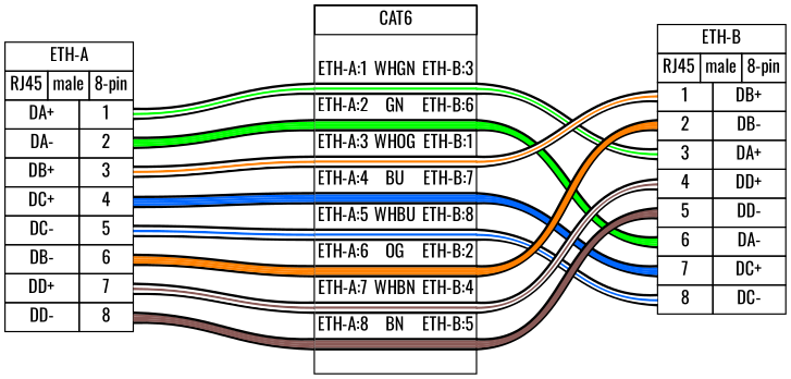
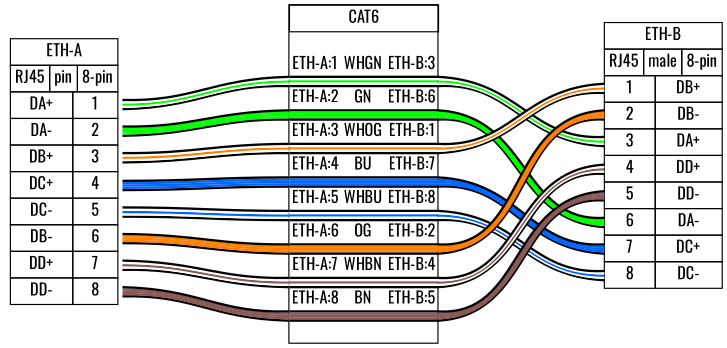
  graph {
    bgcolor=white
    fontname=Oswald
    nodesep=0.33
    rankdir=LR
    ranksep=2
    node [fillcolor=white fontname=Oswald margin=0 shape=none style=filled]
    edge [color="#000000:#ffffff:#00ff00:#ffffff:#000000" fontname=Oswald style=bold]
-   n1 [label=< <table border="0" cellspacing="0" cellpadding="0">  <tr><td>   <table border="0" cellspacing="0" cellpadding="3" cellborder="1"><tr>    <td balign="left">ETH-A</td>   </tr></table>  </td></tr>  <tr><td>   <table border="0" cellspacing="0" cellpadding="3" cellborder="1"><tr>    <td balign="left">RJ45</td>    <td balign="left">male</td>    <td balign="left">8-pin</td>   </tr></table>  </td></tr>  <tr><td>   <table border="0" cellspacing="0" cellpadding="3" cellborder="1">    <tr>     <td>DA+</td>     <td port="p1r">1</td>    </tr>    <tr>     <td>DA-</td>     <td port="p2r">2</td>    </tr>    <tr>     <td>DB+</td>     <td port="p3r">3</td>    </tr>    <tr>     <td>DC+</td>     <td port="p4r">4</td>    </tr>    <tr>     <td>DC-</td>     <td port="p5r">5</td>    </tr>    <tr>     <td>DB-</td>     <td port="p6r">6</td>    </tr>    <tr>     <td>DD+</td>     <td port="p7r">7</td>    </tr>    <tr>     <td>DD-</td>     <td port="p8r">8</td>    </tr>   </table>  </td></tr> </table> >]
+   n1 [label=< <table border="0" cellspacing="0" cellpadding="0">  <tr><td>   <table border="0" cellspacing="0" cellpadding="3" cellborder="1"><tr>    <td balign="left">ETH-A</td>   </tr></table>  </td></tr>  <tr><td>   <table border="0" cellspacing="0" cellpadding="3" cellborder="1"><tr>    <td balign="left">RJ45</td>    <td balign="left">pin</td>    <td balign="left">8-pin</td>   </tr></table>  </td></tr>  <tr><td>   <table border="0" cellspacing="0" cellpadding="3" cellborder="1">    <tr>     <td>DA+</td>     <td port="p1r">1</td>    </tr>    <tr>     <td>DA-</td>     <td port="p2r">2</td>    </tr>    <tr>     <td>DB+</td>     <td port="p3r">3</td>    </tr>    <tr>     <td>DC+</td>     <td port="p4r">4</td>    </tr>    <tr>     <td>DC-</td>     <td port="p5r">5</td>    </tr>    <tr>     <td>DB-</td>     <td port="p6r">6</td>    </tr>    <tr>     <td>DD+</td>     <td port="p7r">7</td>    </tr>    <tr>     <td>DD-</td>     <td port="p8r">8</td>    </tr>   </table>  </td></tr> </table> >]
    n2 [label=< <table border="0" cellspacing="0" cellpadding="0">  <tr><td>   <table border="0" cellspacing="0" cellpadding="3" cellborder="1"><tr>    <td balign="left">CAT6</td>   </tr></table>  </td></tr>  <tr><td>   <table border="0" cellspacing="0" cellborder="0">    <tr><td>&nbsp;</td></tr>    <tr>     <td>ETH-A:1</td>     <td>WHGN</td>     <td>ETH-B:3</td>    </tr>    <tr>     <td colspan="3" border="0" cellspacing="0" cellpadding="0" port="w1" height="10">      <table cellspacing="0" cellborder="0" border="0">       <tr><td colspan="3" cellpadding="0" height="2" bgcolor="#000000" border="0"></td></tr>       <tr><td colspan="3" cellpadding="0" height="2" bgcolor="#ffffff" border="0"></td></tr>       <tr><td colspan="3" cellpadding="0" height="2" bgcolor="#00ff00" border="0"></td></tr>       <tr><td colspan="3" cellpadding="0" height="2" bgcolor="#ffffff" border="0"></td></tr>       <tr><td colspan="3" cellpadding="0" height="2" bgcolor="#000000" border="0"></td></tr>      </table>     </td>    </tr>    <tr>     <td>ETH-A:2</td>     <td>GN</td>     <td>ETH-B:6</td>    </tr>    <tr>     <td colspan="3" border="0" cellspacing="0" cellpadding="0" port="w2" height="10">      <table cellspacing="0" cellborder="0" border="0">       <tr><td colspan="3" cellpadding="0" height="2" bgcolor="#000000" border="0"></td></tr>       <tr><td colspan="3" cellpadding="0" height="2" bgcolor="#00ff00" border="0"></td></tr>       <tr><td colspan="3" cellpadding="0" height="2" bgcolor="#00ff00" border="0"></td></tr>       <tr><td colspan="3" cellpadding="0" height="2" bgcolor="#00ff00" border="0"></td></tr>       <tr><td colspan="3" cellpadding="0" height="2" bgcolor="#000000" border="0"></td></tr>      </table>     </td>    </tr>    <tr>     <td>ETH-A:3</td>     <td>WHOG</td>     <td>ETH-B:1</td>    </tr>    <tr>     <td colspan="3" border="0" cellspacing="0" cellpadding="0" port="w3" height="10">      <table cellspacing="0" cellborder="0" border="0">       <tr><td colspan="3" cellpadding="0" height="2" bgcolor="#000000" border="0"></td></tr>       <tr><td colspan="3" cellpadding="0" height="2" bgcolor="#ffffff" border="0"></td></tr>       <tr><td colspan="3" cellpadding="0" height="2" bgcolor="#ff8000" border="0"></td></tr>       <tr><td colspan="3" cellpadding="0" height="2" bgcolor="#ffffff" border="0"></td></tr>       <tr><td colspan="3" cellpadding="0" height="2" bgcolor="#000000" border="0"></td></tr>      </table>     </td>    </tr>    <tr>     <td>ETH-A:4</td>     <td>BU</td>     <td>ETH-B:7</td>    </tr>    <tr>     <td colspan="3" border="0" cellspacing="0" cellpadding="0" port="w4" height="10">      <table cellspacing="0" cellborder="0" border="0">       <tr><td colspan="3" cellpadding="0" height="2" bgcolor="#000000" border="0"></td></tr>       <tr><td colspan="3" cellpadding="0" height="2" bgcolor="#0066ff" border="0"></td></tr>       <tr><td colspan="3" cellpadding="0" height="2" bgcolor="#0066ff" border="0"></td></tr>       <tr><td colspan="3" cellpadding="0" height="2" bgcolor="#0066ff" border="0"></td></tr>       <tr><td colspan="3" cellpadding="0" height="2" bgcolor="#000000" border="0"></td></tr>      </table>     </td>    </tr>    <tr>     <td>ETH-A:5</td>     <td>WHBU</td>     <td>ETH-B:8</td>    </tr>    <tr>     <td colspan="3" border="0" cellspacing="0" cellpadding="0" port="w5" height="10">      <table cellspacing="0" cellborder="0" border="0">       <tr><td colspan="3" cellpadding="0" height="2" bgcolor="#000000" border="0"></td></tr>       <tr><td colspan="3" cellpadding="0" height="2" bgcolor="#ffffff" border="0"></td></tr>       <tr><td colspan="3" cellpadding="0" height="2" bgcolor="#0066ff" border="0"></td></tr>       <tr><td colspan="3" cellpadding="0" height="2" bgcolor="#ffffff" border="0"></td></tr>       <tr><td colspan="3" cellpadding="0" height="2" bgcolor="#000000" border="0"></td></tr>      </table>     </td>    </tr>    <tr>     <td>ETH-A:6</td>     <td>OG</td>     <td>ETH-B:2</td>    </tr>    <tr>     <td colspan="3" border="0" cellspacing="0" cellpadding="0" port="w6" height="10">      <table cellspacing="0" cellborder="0" border="0">       <tr><td colspan="3" cellpadding="0" height="2" bgcolor="#000000" border="0"></td></tr>       <tr><td colspan="3" cellpadding="0" height="2" bgcolor="#ff8000" border="0"></td></tr>       <tr><td colspan="3" cellpadding="0" height="2" bgcolor="#ff8000" border="0"></td></tr>       <tr><td colspan="3" cellpadding="0" height="2" bgcolor="#ff8000" border="0"></td></tr>       <tr><td colspan="3" cellpadding="0" height="2" bgcolor="#000000" border="0"></td></tr>      </table>     </td>    </tr>    <tr>     <td>ETH-A:7</td>     <td>WHBN</td>     <td>ETH-B:4</td>    </tr>    <tr>     <td colspan="3" border="0" cellspacing="0" cellpadding="0" port="w7" height="10">      <table cellspacing="0" cellborder="0" border="0">       <tr><td colspan="3" cellpadding="0" height="2" bgcolor="#000000" border="0"></td></tr>       <tr><td colspan="3" cellpadding="0" height="2" bgcolor="#ffffff" border="0"></td></tr>       <tr><td colspan="3" cellpadding="0" height="2" bgcolor="#895956" border="0"></td></tr>       <tr><td colspan="3" cellpadding="0" height="2" bgcolor="#ffffff" border="0"></td></tr>       <tr><td colspan="3" cellpadding="0" height="2" bgcolor="#000000" border="0"></td></tr>      </table>     </td>    </tr>    <tr>     <td>ETH-A:8</td>     <td>BN</td>     <td>ETH-B:5</td>    </tr>    <tr>     <td colspan="3" border="0" cellspacing="0" cellpadding="0" port="w8" height="10">      <table cellspacing="0" cellborder="0" border="0">       <tr><td colspan="3" cellpadding="0" height="2" bgcolor="#000000" border="0"></td></tr>       <tr><td colspan="3" cellpadding="0" height="2" bgcolor="#895956" border="0"></td></tr>       <tr><td colspan="3" cellpadding="0" height="2" bgcolor="#895956" border="0"></td></tr>       <tr><td colspan="3" cellpadding="0" height="2" bgcolor="#895956" border="0"></td></tr>       <tr><td colspan="3" cellpadding="0" height="2" bgcolor="#000000" border="0"></td></tr>      </table>     </td>    </tr>    <tr><td>&nbsp;</td></tr>   </table>  </td></tr> </table> > shape=box style=""]
    n3 [label=< <table border="0" cellspacing="0" cellpadding="0">  <tr><td>   <table border="0" cellspacing="0" cellpadding="3" cellborder="1"><tr>    <td balign="left">ETH-B</td>   </tr></table>  </td></tr>  <tr><td>   <table border="0" cellspacing="0" cellpadding="3" cellborder="1"><tr>    <td balign="left">RJ45</td>    <td balign="left">male</td>    <td balign="left">8-pin</td>   </tr></table>  </td></tr>  <tr><td>   <table border="0" cellspacing="0" cellpadding="3" cellborder="1">    <tr>     <td port="p1l">1</td>     <td>DB+</td>    </tr>    <tr>     <td port="p2l">2</td>     <td>DB-</td>    </tr>    <tr>     <td port="p3l">3</td>     <td>DA+</td>    </tr>    <tr>     <td port="p4l">4</td>     <td>DD+</td>    </tr>    <tr>     <td port="p5l">5</td>     <td>DD-</td>    </tr>    <tr>     <td port="p6l">6</td>     <td>DA-</td>    </tr>    <tr>     <td port="p7l">7</td>     <td>DC+</td>    </tr>    <tr>     <td port="p8l">8</td>     <td>DC-</td>    </tr>   </table>  </td></tr> </table> >]
    n1 -- n2 [headport="w1:w" tailport="p1r:e"]
    n1 -- n2 [color="#000000:#00ff00:#00ff00:#00ff00:#000000" headport="w2:w" tailport="p2r:e"]
    n1 -- n2 [color="#000000:#ffffff:#ff8000:#ffffff:#000000" headport="w3:w" tailport="p3r:e"]
    n1 -- n2 [color="#000000:#0066ff:#0066ff:#0066ff:#000000" headport="w4:w" tailport="p4r:e"]
    n1 -- n2 [color="#000000:#ffffff:#0066ff:#ffffff:#000000" headport="w5:w" tailport="p5r:e"]
    n1 -- n2 [color="#000000:#ff8000:#ff8000:#ff8000:#000000" headport="w6:w" tailport="p6r:e"]
    n1 -- n2 [color="#000000:#ffffff:#895956:#ffffff:#000000" headport="w7:w" tailport="p7r:e"]
    n1 -- n2 [color="#000000:#895956:#895956:#895956:#000000" headport="w8:w" tailport="p8r:e"]
    n2 -- n3 [headport="p3l:w" tailport="w1:e"]
    n2 -- n3 [color="#000000:#00ff00:#00ff00:#00ff00:#000000" headport="p6l:w" tailport="w2:e"]
    n2 -- n3 [color="#000000:#ffffff:#ff8000:#ffffff:#000000" headport="p1l:w" tailport="w3:e"]
    n2 -- n3 [color="#000000:#0066ff:#0066ff:#0066ff:#000000" headport="p7l:w" tailport="w4:e"]
    n2 -- n3 [color="#000000:#ffffff:#0066ff:#ffffff:#000000" headport="p8l:w" tailport="w5:e"]
    n2 -- n3 [color="#000000:#ff8000:#ff8000:#ff8000:#000000" headport="p2l:w" tailport="w6:e"]
    n2 -- n3 [color="#000000:#ffffff:#895956:#ffffff:#000000" headport="p4l:w" tailport="w7:e"]
    n2 -- n3 [color="#000000:#895956:#895956:#895956:#000000" headport="p5l:w" tailport="w8:e"]
  }
